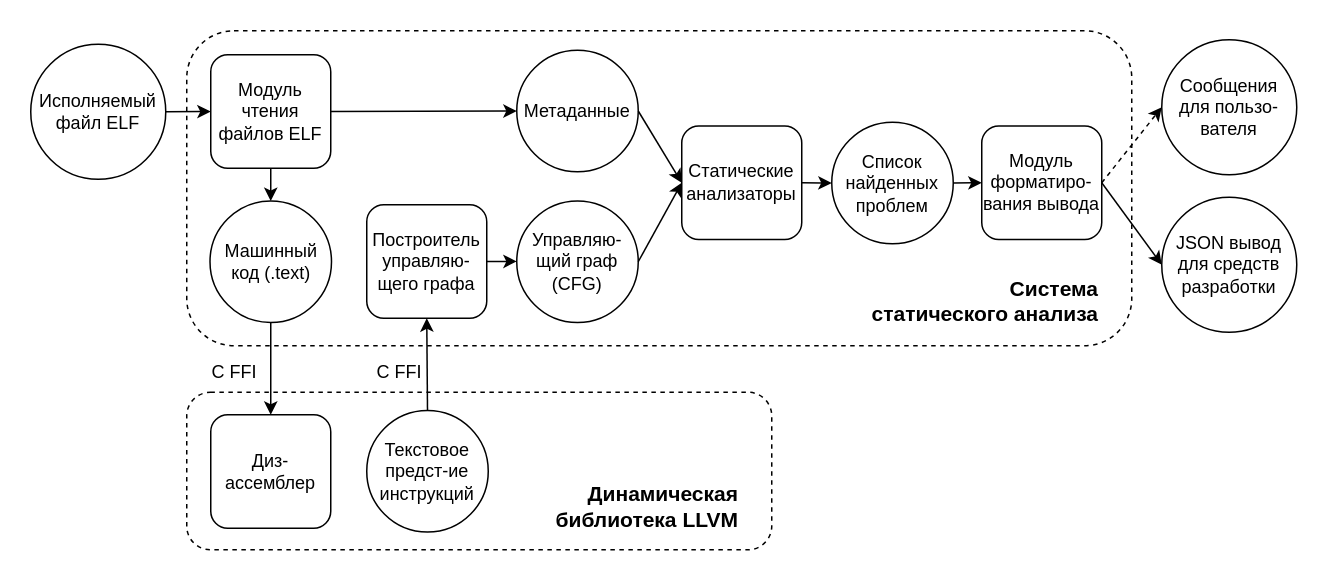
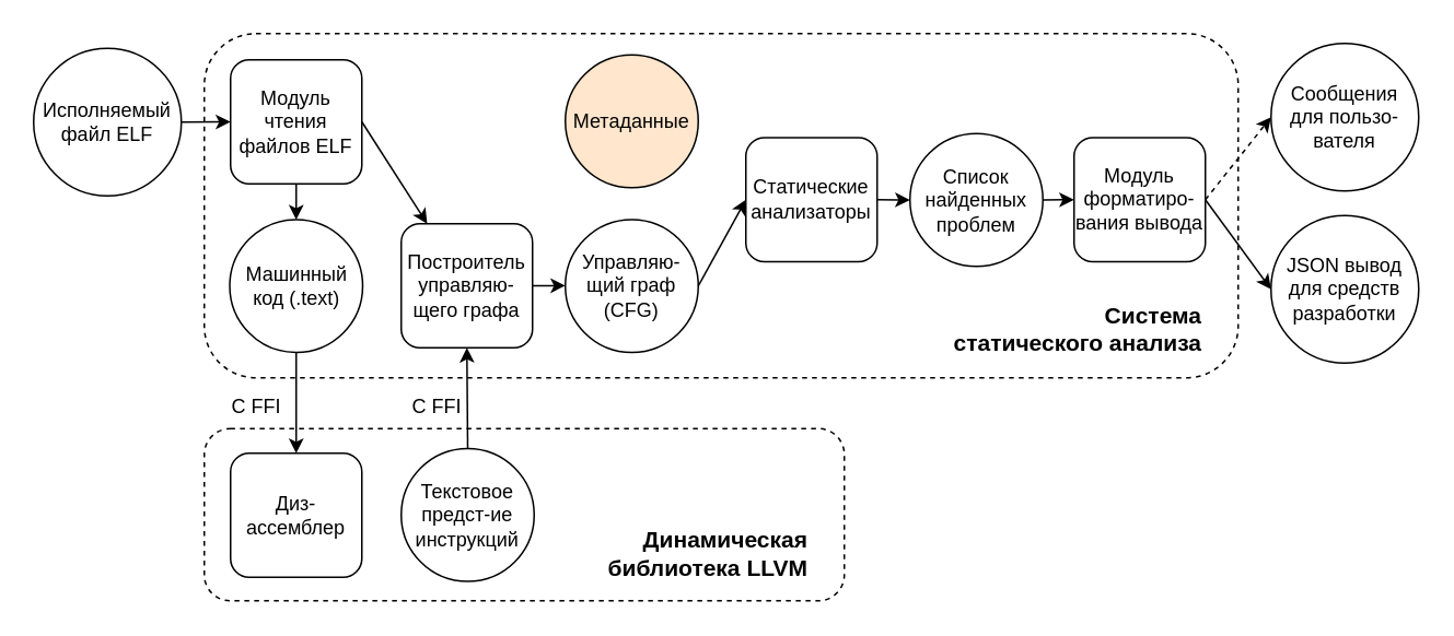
  <mxCell id="0" />
  <mxCell id="1" parent="0" />
  <mxCell id="2" value="" style="rounded=1;whiteSpace=wrap;html=1;fillColor=none;dashed=1;" parent="1" vertex="1"><mxGeometry x="124" y="20" width="630" height="210" as="geometry" /></mxCell>
  <mxCell id="3" value="" style="rounded=1;whiteSpace=wrap;html=1;fillColor=none;dashed=1;" parent="1" vertex="1"><mxGeometry x="124" y="261" width="390" height="105" as="geometry" /></mxCell>
  <mxCell id="4" value="" style="endArrow=classic;html=1;exitX=1;exitY=0.5;exitDx=0;exitDy=0;entryX=0;entryY=0.5;entryDx=0;entryDy=0;" parent="1" source="25" target="28" edge="1"><mxGeometry x="40" y="380" width="50" height="50" as="geometry"><mxPoint x="104.94" y="118.5" as="sourcePoint" /><mxPoint x="139.94" y="72.565" as="targetPoint" /></mxGeometry></mxCell>
  <mxCell id="5" value="" style="endArrow=classic;html=1;exitX=0.5;exitY=1;exitDx=0;exitDy=0;entryX=0.5;entryY=0;entryDx=0;entryDy=0;" parent="1" source="28" target="32" edge="1"><mxGeometry x="139.06" y="377.5" width="50" height="50" as="geometry"><mxPoint x="204" y="116" as="sourcePoint" /><mxPoint x="239.06" y="171.33" as="targetPoint" /></mxGeometry></mxCell>
  <mxCell id="6" value="" style="endArrow=classic;html=1;entryX=0.5;entryY=0;entryDx=0;entryDy=0;exitX=0.5;exitY=1;exitDx=0;exitDy=0;" parent="1" source="32" target="31" edge="1"><mxGeometry x="40" y="380" width="50" height="50" as="geometry"><mxPoint x="185" y="211.66" as="sourcePoint" /><mxPoint x="439" y="277.81" as="targetPoint" /></mxGeometry></mxCell>
  <mxCell id="7" value="C FFI" style="text;html=1;strokeColor=none;fillColor=none;align=center;verticalAlign=middle;whiteSpace=wrap;rounded=0;" parent="1" vertex="1"><mxGeometry x="134.002" y="237" width="43.75" height="21.875" as="geometry" /></mxCell>
  <mxCell id="8" value="Текстовое&lt;br&gt;предст-ие&lt;br&gt;инструкций" style="ellipse;whiteSpace=wrap;html=1;aspect=fixed;" parent="1" vertex="1"><mxGeometry x="244" y="273.2" width="81" height="81" as="geometry" /></mxCell>
  <mxCell id="9" value="C FFI" style="text;html=1;strokeColor=none;fillColor=none;align=center;verticalAlign=middle;whiteSpace=wrap;rounded=0;" parent="1" vertex="1"><mxGeometry x="243.998" y="237.25" width="43.75" height="21.875" as="geometry" /></mxCell>
- <mxCell id="10" value="Метаданные" style="ellipse;whiteSpace=wrap;html=1;aspect=fixed;" parent="1" vertex="1"><mxGeometry x="344" y="33" width="81" height="81" as="geometry" /></mxCell>
- <mxCell id="11" value="" style="endArrow=classic;html=1;entryX=0;entryY=0.5;entryDx=0;entryDy=0;exitX=1;exitY=0.5;exitDx=0;exitDy=0;" parent="1" source="28" target="10" edge="1"><mxGeometry x="30" y="380" width="50" height="50" as="geometry"><mxPoint x="234" y="72.565" as="sourcePoint" /><mxPoint x="315.875" y="28.812" as="targetPoint" /></mxGeometry></mxCell>
- <mxCell id="12" value="" style="endArrow=classic;html=1;exitX=1;exitY=0.5;exitDx=0;exitDy=0;entryX=0;entryY=0.5;entryDx=0;entryDy=0;" parent="1" source="10" target="15" edge="1"><mxGeometry x="-50" y="380" width="50" height="50" as="geometry"><mxPoint x="367.125" y="83.5" as="sourcePoint" /><mxPoint x="524" y="72" as="targetPoint" /></mxGeometry></mxCell>
+ <mxCell id="10" value="Метаданные" style="ellipse;whiteSpace=wrap;html=1;aspect=fixed;fillColor=#ffe6cc;" parent="1" vertex="1"><mxGeometry x="344" y="33" width="81" height="81" as="geometry" /></mxCell>
+ <mxCell id="11" value="" style="endArrow=classic;html=1;exitX=1;exitY=0.5;exitDx=0;exitDy=0;" parent="1" source="28" target="30" edge="1"><mxGeometry x="30" y="380" width="50" height="50" as="geometry"><mxPoint x="234" y="72.565" as="sourcePoint" /><mxPoint x="315.875" y="28.812" as="targetPoint" /></mxGeometry></mxCell>
  <mxCell id="13" value="" style="endArrow=classic;html=1;exitX=0.5;exitY=0;exitDx=0;exitDy=0;entryX=0.5;entryY=1;entryDx=0;entryDy=0;" parent="1" source="8" target="30" edge="1"><mxGeometry x="30" y="380" width="50" height="50" as="geometry"><mxPoint x="523.688" y="313.188" as="sourcePoint" /><mxPoint x="349" y="171.005" as="targetPoint" /></mxGeometry></mxCell>
  <mxCell id="14" value="Управляю-щий граф (CFG)" style="ellipse;whiteSpace=wrap;html=1;aspect=fixed;" parent="1" vertex="1"><mxGeometry x="344" y="133.5" width="81" height="81" as="geometry" /></mxCell>
  <mxCell id="15" value="Статические анализаторы" style="rounded=1;whiteSpace=wrap;html=1;" parent="1" vertex="1"><mxGeometry x="454" y="83.5" width="80" height="75.66" as="geometry" /></mxCell>
  <mxCell id="16" value="" style="endArrow=classic;html=1;exitX=1;exitY=0.5;exitDx=0;exitDy=0;entryX=0;entryY=0.5;entryDx=0;entryDy=0;" parent="1" source="14" target="15" edge="1"><mxGeometry x="270" y="281.57" width="50" height="50" as="geometry"><mxPoint x="514" y="169.44" as="sourcePoint" /><mxPoint x="524" y="76" as="targetPoint" /></mxGeometry></mxCell>
  <mxCell id="17" value="Список найденных проблем" style="ellipse;whiteSpace=wrap;html=1;aspect=fixed;" parent="1" vertex="1"><mxGeometry x="554" y="81" width="81" height="81" as="geometry" /></mxCell>
  <mxCell id="18" value="" style="endArrow=classic;html=1;entryX=0;entryY=0.5;entryDx=0;entryDy=0;exitX=1;exitY=0.5;exitDx=0;exitDy=0;" parent="1" source="17" target="27" edge="1"><mxGeometry x="500" y="228.89" width="50" height="50" as="geometry"><mxPoint x="722" y="118" as="sourcePoint" /><mxPoint x="680" y="120.815" as="targetPoint" /></mxGeometry></mxCell>
  <mxCell id="19" value="" style="endArrow=classic;html=1;exitX=1;exitY=0.5;exitDx=0;exitDy=0;entryX=0;entryY=0.5;entryDx=0;entryDy=0;dashed=1;" parent="1" source="27" target="23" edge="1"><mxGeometry width="50" height="50" relative="1" as="geometry"><mxPoint x="764" y="115.815" as="sourcePoint" /><mxPoint x="908" y="116.1" as="targetPoint" /></mxGeometry></mxCell>
  <mxCell id="20" value="" style="endArrow=classic;html=1;exitX=1;exitY=0.5;exitDx=0;exitDy=0;entryX=0;entryY=0.5;entryDx=0;entryDy=0;" parent="1" source="27" target="24" edge="1"><mxGeometry width="50" height="50" relative="1" as="geometry"><mxPoint x="764" y="207.815" as="sourcePoint" /><mxPoint x="848" y="207.97" as="targetPoint" /></mxGeometry></mxCell>
  <mxCell id="21" value="Динамическая библиотека LLVM" style="text;html=1;strokeColor=none;fillColor=none;align=right;verticalAlign=middle;whiteSpace=wrap;rounded=0;dashed=1;fontSize=14;fontStyle=1" parent="1" vertex="1"><mxGeometry x="364" y="322" width="130" height="29.31" as="geometry" /></mxCell>
  <mxCell id="22" value="&lt;font style=&quot;font-size: 14px&quot;&gt;Система&lt;br&gt;статического анализа&lt;/font&gt;" style="text;html=1;strokeColor=none;fillColor=none;align=right;verticalAlign=middle;whiteSpace=wrap;rounded=0;dashed=1;fontStyle=1" parent="1" vertex="1"><mxGeometry x="564" y="186" width="170" height="28.75" as="geometry" /></mxCell>
  <mxCell id="23" value="Сообщения&lt;br&gt;для пользо-вателя" style="ellipse;whiteSpace=wrap;html=1;aspect=fixed;" parent="1" vertex="1"><mxGeometry x="774" y="26" width="90" height="90" as="geometry" /></mxCell>
  <mxCell id="24" value="JSON вывод для средств&lt;br&gt;разработки" style="ellipse;whiteSpace=wrap;html=1;aspect=fixed;" parent="1" vertex="1"><mxGeometry x="774" y="131" width="90" height="90" as="geometry" /></mxCell>
  <mxCell id="25" value="Исполняемый файл ELF" style="ellipse;whiteSpace=wrap;html=1;aspect=fixed;" parent="1" vertex="1"><mxGeometry x="20" y="29" width="90" height="90" as="geometry" /></mxCell>
  <mxCell id="26" value="" style="endArrow=classic;html=1;exitX=1;exitY=0.5;exitDx=0;exitDy=0;entryX=0;entryY=0.5;entryDx=0;entryDy=0;" parent="1" source="15" target="17" edge="1"><mxGeometry width="50" height="50" relative="1" as="geometry"><mxPoint x="574" y="191" as="sourcePoint" /><mxPoint x="624" y="141" as="targetPoint" /></mxGeometry></mxCell>
  <mxCell id="27" value="Модуль форматиро-вания вывода" style="rounded=1;whiteSpace=wrap;html=1;" parent="1" vertex="1"><mxGeometry x="654" y="83.5" width="80" height="75.66" as="geometry" /></mxCell>
  <mxCell id="28" value="Модуль&lt;br&gt;чтения&lt;br&gt;файлов ELF" style="rounded=1;whiteSpace=wrap;html=1;" parent="1" vertex="1"><mxGeometry x="140" y="36" width="80" height="75.66" as="geometry" /></mxCell>
  <mxCell id="29" style="edgeStyle=orthogonalEdgeStyle;rounded=0;orthogonalLoop=1;jettySize=auto;html=1;exitX=1;exitY=0.5;exitDx=0;exitDy=0;entryX=0;entryY=0.5;entryDx=0;entryDy=0;fontSize=14;" parent="1" source="30" target="14" edge="1"><mxGeometry relative="1" as="geometry" /></mxCell>
  <mxCell id="30" value="Построитель управляю-щего графа" style="rounded=1;whiteSpace=wrap;html=1;" parent="1" vertex="1"><mxGeometry x="244" y="136" width="80" height="75.66" as="geometry" /></mxCell>
  <mxCell id="31" value="Диз-ассемблер" style="rounded=1;whiteSpace=wrap;html=1;" parent="1" vertex="1"><mxGeometry x="140" y="276" width="80" height="75.66" as="geometry" /></mxCell>
  <mxCell id="32" value="Машинный код (.text)" style="ellipse;whiteSpace=wrap;html=1;aspect=fixed;" parent="1" vertex="1"><mxGeometry x="139.5" y="133.5" width="81" height="81" as="geometry" /></mxCell>
